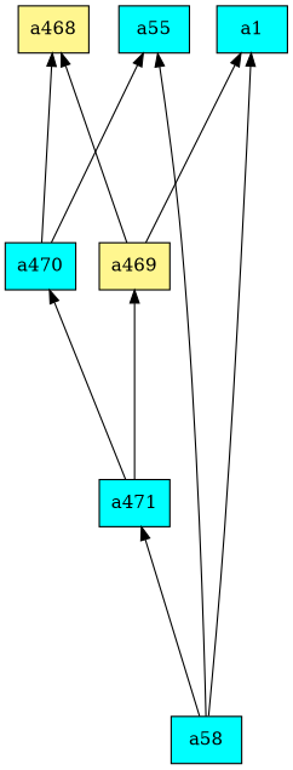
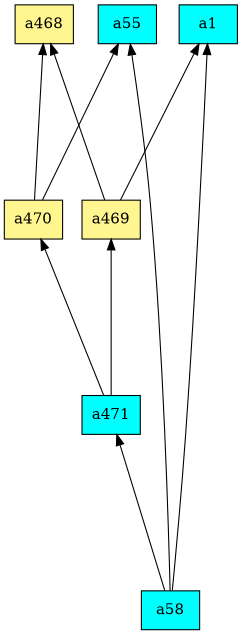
  digraph {
    rankdir=BT
    ranksep=2.0
    node [fillcolor=cyan shape=record style=filled]
    n1 [label="{a471}"]
    n2 [fillcolor=khaki1 label="{a469}"]
-   n3 [label="{a470}"]
+   n3 [fillcolor=khaki1 label="{a470}"]
    n4 [label="{a58}"]
    n5 [label="{a1}"]
    n6 [label="{a55}"]
    n7 [fillcolor=khaki1 label="{a468}"]
    n1 -> n2
    n1 -> n3
    n2 -> n5
    n2 -> n7
    n3 -> n6
    n3 -> n7
    n4 -> n1
    n4 -> n5
    n4 -> n6
  }
